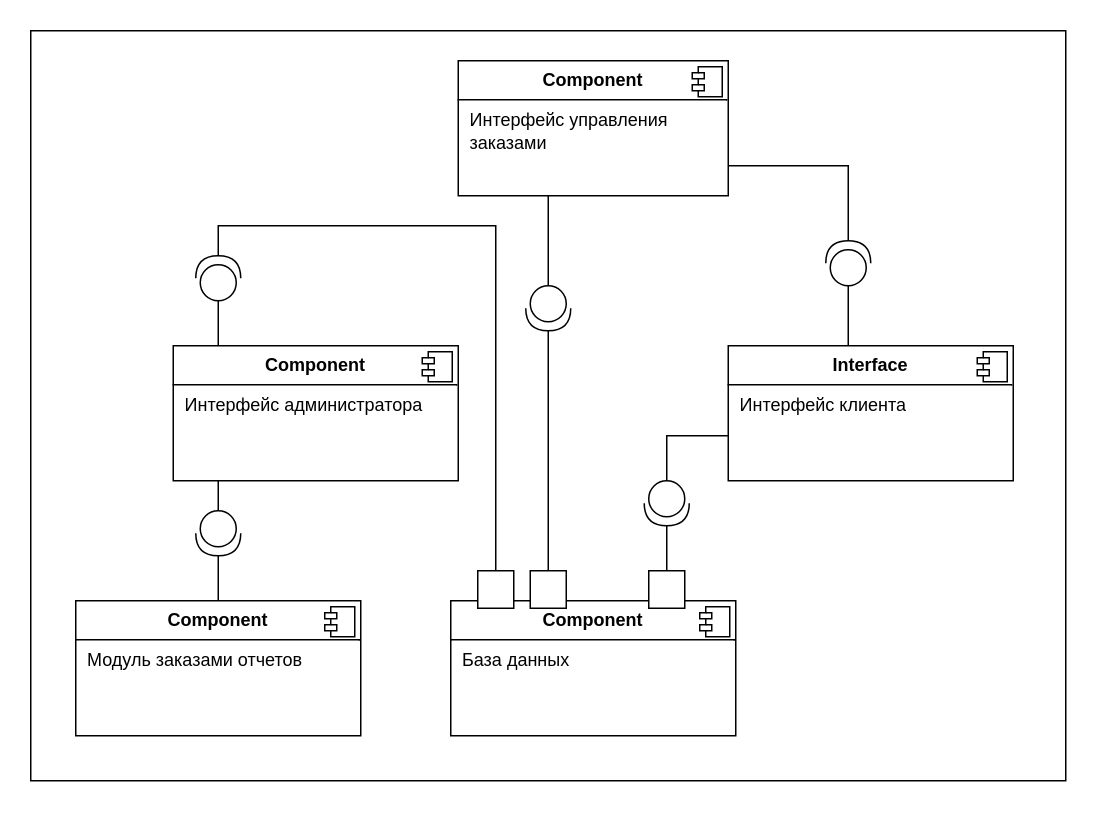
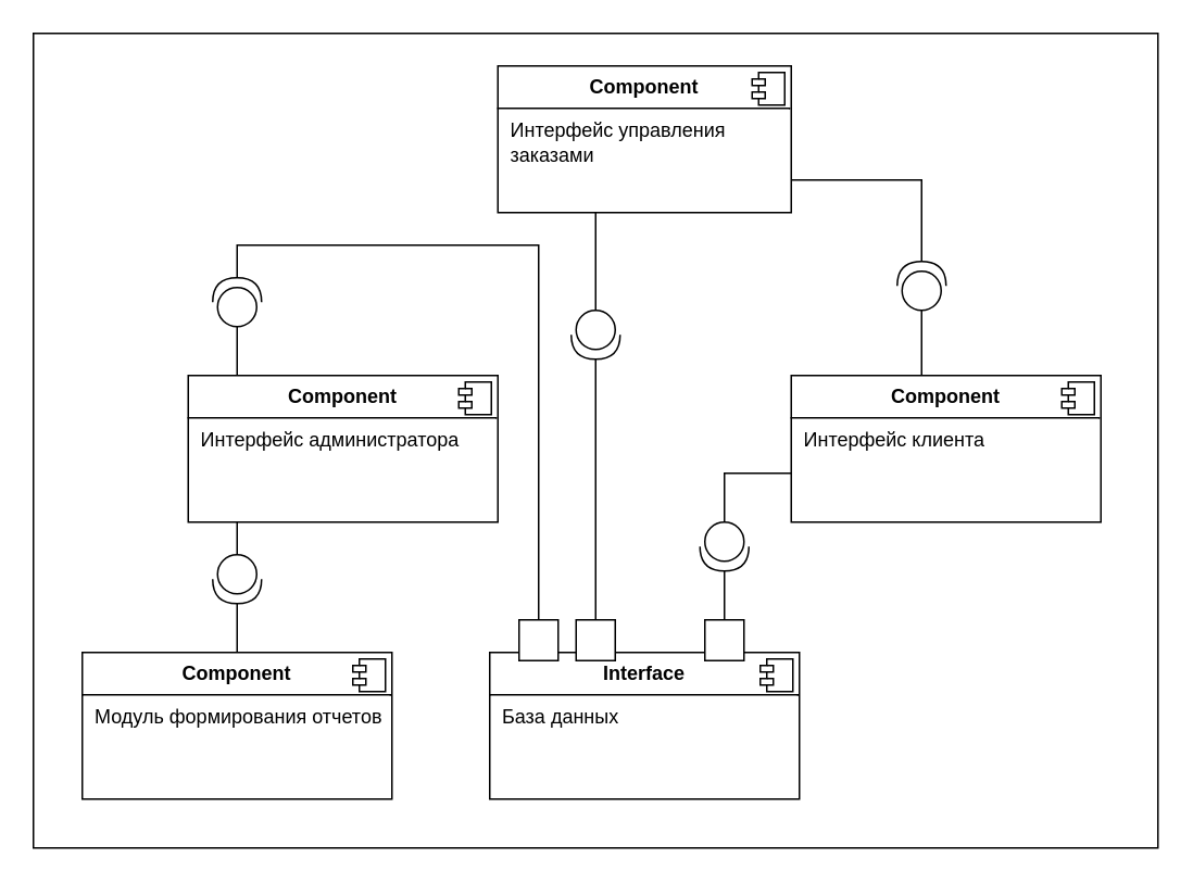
  <mxCell id="0" />
  <mxCell id="1" parent="0" />
  <mxCell id="2" value="" style="rounded=0;whiteSpace=wrap;html=1;movable=1;resizable=1;rotatable=1;deletable=1;editable=1;locked=0;connectable=1;" parent="1" vertex="1"><mxGeometry x="20" y="20" width="690" height="500" as="geometry" /></mxCell>
  <mxCell id="3" value="&lt;p style=&quot;margin:0px;margin-top:6px;text-align:center;&quot;&gt;&lt;b&gt;Component&lt;/b&gt;&lt;/p&gt;&lt;hr size=&quot;1&quot; style=&quot;border-style:solid;&quot;&gt;&lt;p style=&quot;margin:0px;margin-left:8px;&quot;&gt;Интерфейс управления заказами&lt;/p&gt;" style="align=left;overflow=fill;html=1;dropTarget=0;whiteSpace=wrap;" parent="1" vertex="1"><mxGeometry x="305" y="40" width="180" height="90" as="geometry" /></mxCell>
  <mxCell id="4" value="" style="shape=component;jettyWidth=8;jettyHeight=4;" parent="3" vertex="1"><mxGeometry x="1" width="20" height="20" relative="1" as="geometry"><mxPoint x="-24" y="4" as="offset" /></mxGeometry></mxCell>
- <mxCell id="5" value="&lt;p style=&quot;margin:0px;margin-top:6px;text-align:center;&quot;&gt;&lt;b&gt;Component&lt;/b&gt;&lt;/p&gt;&lt;hr size=&quot;1&quot; style=&quot;border-style:solid;&quot;&gt;&lt;p style=&quot;margin:0px;margin-left:8px;&quot;&gt;База данных&lt;/p&gt;" style="align=left;overflow=fill;html=1;dropTarget=0;whiteSpace=wrap;" parent="1" vertex="1"><mxGeometry x="300" y="400" width="190" height="90" as="geometry" /></mxCell>
+ <mxCell id="5" value="&lt;p style=&quot;margin:0px;margin-top:6px;text-align:center;&quot;&gt;&lt;b&gt;Interface&lt;/b&gt;&lt;/p&gt;&lt;hr size=&quot;1&quot; style=&quot;border-style:solid;&quot;&gt;&lt;p style=&quot;margin:0px;margin-left:8px;&quot;&gt;База данных&lt;/p&gt;" style="align=left;overflow=fill;html=1;dropTarget=0;whiteSpace=wrap;" parent="1" vertex="1"><mxGeometry x="300" y="400" width="190" height="90" as="geometry" /></mxCell>
  <mxCell id="6" value="" style="shape=component;jettyWidth=8;jettyHeight=4;" parent="5" vertex="1"><mxGeometry x="1" width="20" height="20" relative="1" as="geometry"><mxPoint x="-24" y="4" as="offset" /></mxGeometry></mxCell>
- <mxCell id="7" value="&lt;p style=&quot;margin:0px;margin-top:6px;text-align:center;&quot;&gt;&lt;b&gt;Component&lt;/b&gt;&lt;/p&gt;&lt;hr size=&quot;1&quot; style=&quot;border-style:solid;&quot;&gt;&lt;p style=&quot;margin:0px;margin-left:8px;&quot;&gt;Модуль заказами отчетов&lt;/p&gt;" style="align=left;overflow=fill;html=1;dropTarget=0;whiteSpace=wrap;" parent="1" vertex="1"><mxGeometry x="50" y="400" width="190" height="90" as="geometry" /></mxCell>
+ <mxCell id="7" value="&lt;p style=&quot;margin:0px;margin-top:6px;text-align:center;&quot;&gt;&lt;b&gt;Component&lt;/b&gt;&lt;/p&gt;&lt;hr size=&quot;1&quot; style=&quot;border-style:solid;&quot;&gt;&lt;p style=&quot;margin:0px;margin-left:8px;&quot;&gt;Модуль формирования отчетов&lt;/p&gt;" style="align=left;overflow=fill;html=1;dropTarget=0;whiteSpace=wrap;" parent="1" vertex="1"><mxGeometry x="50" y="400" width="190" height="90" as="geometry" /></mxCell>
  <mxCell id="8" value="" style="shape=component;jettyWidth=8;jettyHeight=4;" parent="7" vertex="1"><mxGeometry x="1" width="20" height="20" relative="1" as="geometry"><mxPoint x="-24" y="4" as="offset" /></mxGeometry></mxCell>
  <mxCell id="9" value="&lt;p style=&quot;margin:0px;margin-top:6px;text-align:center;&quot;&gt;&lt;b&gt;Component&lt;/b&gt;&lt;/p&gt;&lt;hr size=&quot;1&quot; style=&quot;border-style:solid;&quot;&gt;&lt;p style=&quot;margin:0px;margin-left:8px;&quot;&gt;Интерфейс администратора&lt;/p&gt;" style="align=left;overflow=fill;html=1;dropTarget=0;whiteSpace=wrap;" parent="1" vertex="1"><mxGeometry x="115" y="230" width="190" height="90" as="geometry" /></mxCell>
  <mxCell id="10" value="" style="shape=component;jettyWidth=8;jettyHeight=4;" parent="9" vertex="1"><mxGeometry x="1" width="20" height="20" relative="1" as="geometry"><mxPoint x="-24" y="4" as="offset" /></mxGeometry></mxCell>
- <mxCell id="11" value="&lt;p style=&quot;margin:0px;margin-top:6px;text-align:center;&quot;&gt;&lt;b&gt;Interface&lt;/b&gt;&lt;/p&gt;&lt;hr size=&quot;1&quot; style=&quot;border-style:solid;&quot;&gt;&lt;p style=&quot;margin:0px;margin-left:8px;&quot;&gt;Интерфейс клиента&lt;/p&gt;" style="align=left;overflow=fill;html=1;dropTarget=0;whiteSpace=wrap;" parent="1" vertex="1"><mxGeometry x="485" y="230" width="190" height="90" as="geometry" /></mxCell>
+ <mxCell id="11" value="&lt;p style=&quot;margin:0px;margin-top:6px;text-align:center;&quot;&gt;&lt;b&gt;Component&lt;/b&gt;&lt;/p&gt;&lt;hr size=&quot;1&quot; style=&quot;border-style:solid;&quot;&gt;&lt;p style=&quot;margin:0px;margin-left:8px;&quot;&gt;Интерфейс клиента&lt;/p&gt;" style="align=left;overflow=fill;html=1;dropTarget=0;whiteSpace=wrap;" parent="1" vertex="1"><mxGeometry x="485" y="230" width="190" height="90" as="geometry" /></mxCell>
  <mxCell id="12" value="" style="shape=component;jettyWidth=8;jettyHeight=4;" parent="11" vertex="1"><mxGeometry x="1" width="20" height="20" relative="1" as="geometry"><mxPoint x="-24" y="4" as="offset" /></mxGeometry></mxCell>
  <mxCell id="13" style="edgeStyle=orthogonalEdgeStyle;rounded=0;orthogonalLoop=1;jettySize=auto;html=1;exitX=0;exitY=0.5;exitDx=0;exitDy=0;exitPerimeter=0;fontSize=12;startSize=8;endSize=8;endArrow=none;startFill=0;" parent="1" source="14" target="9" edge="1"><mxGeometry relative="1" as="geometry"><Array as="points"><mxPoint x="145" y="220" /><mxPoint x="145" y="220" /></Array></mxGeometry></mxCell>
  <mxCell id="14" value="" style="shape=providedRequiredInterface;html=1;verticalLabelPosition=bottom;sketch=0;rotation=-90;direction=east;" parent="1" vertex="1"><mxGeometry x="130" y="170" width="30" height="30" as="geometry" /></mxCell>
  <mxCell id="15" style="edgeStyle=orthogonalEdgeStyle;rounded=0;orthogonalLoop=1;jettySize=auto;html=1;fontSize=12;startSize=8;endSize=8;endArrow=none;startFill=0;entryX=1;entryY=0.5;entryDx=0;entryDy=0;entryPerimeter=0;" parent="1" source="5" target="14" edge="1"><mxGeometry relative="1" as="geometry"><mxPoint x="145" y="130" as="sourcePoint" /><mxPoint x="130" y="170" as="targetPoint" /><Array as="points"><mxPoint x="330" y="150" /><mxPoint x="145" y="150" /></Array></mxGeometry></mxCell>
  <mxCell id="16" style="edgeStyle=orthogonalEdgeStyle;rounded=0;orthogonalLoop=1;jettySize=auto;html=1;exitX=1;exitY=0.5;exitDx=0;exitDy=0;exitPerimeter=0;fontSize=12;startSize=8;endSize=8;endArrow=none;startFill=0;" parent="1" source="29" target="5" edge="1"><mxGeometry relative="1" as="geometry"><mxPoint x="444" y="380" as="targetPoint" /><Array as="points"><mxPoint x="444" y="390" /><mxPoint x="444" y="390" /></Array></mxGeometry></mxCell>
  <mxCell id="17" value="" style="shape=providedRequiredInterface;html=1;verticalLabelPosition=bottom;sketch=0;rotation=-90;direction=west;" parent="1" vertex="1"><mxGeometry x="429" y="320" width="30" height="30" as="geometry" /></mxCell>
  <mxCell id="18" style="edgeStyle=orthogonalEdgeStyle;rounded=0;orthogonalLoop=1;jettySize=auto;html=1;fontSize=12;startSize=8;endSize=8;endArrow=none;startFill=0;entryX=0;entryY=0.5;entryDx=0;entryDy=0;entryPerimeter=0;" parent="1" source="11" target="17" edge="1"><mxGeometry relative="1" as="geometry"><mxPoint x="444" y="280" as="sourcePoint" /><mxPoint x="454" y="390" as="targetPoint" /><Array as="points"><mxPoint x="444" y="290" /></Array></mxGeometry></mxCell>
  <mxCell id="19" style="edgeStyle=orthogonalEdgeStyle;rounded=0;orthogonalLoop=1;jettySize=auto;html=1;exitX=1;exitY=0.5;exitDx=0;exitDy=0;exitPerimeter=0;fontSize=12;startSize=8;endSize=8;endArrow=none;startFill=0;" parent="1" source="20" target="5" edge="1"><mxGeometry relative="1" as="geometry"><mxPoint x="365" y="250" as="targetPoint" /><Array as="points"><mxPoint x="365" y="360" /><mxPoint x="365" y="360" /></Array></mxGeometry></mxCell>
  <mxCell id="20" value="" style="shape=providedRequiredInterface;html=1;verticalLabelPosition=bottom;sketch=0;rotation=-90;direction=west;" parent="1" vertex="1"><mxGeometry x="350" y="190" width="30" height="30" as="geometry" /></mxCell>
  <mxCell id="21" style="edgeStyle=orthogonalEdgeStyle;rounded=0;orthogonalLoop=1;jettySize=auto;html=1;fontSize=12;startSize=8;endSize=8;endArrow=none;startFill=0;entryX=0;entryY=0.5;entryDx=0;entryDy=0;entryPerimeter=0;" parent="1" source="3" target="20" edge="1"><mxGeometry relative="1" as="geometry"><mxPoint x="365" y="150" as="sourcePoint" /><mxPoint x="375" y="260" as="targetPoint" /><Array as="points"><mxPoint x="365" y="140" /><mxPoint x="365" y="140" /></Array></mxGeometry></mxCell>
  <mxCell id="22" style="edgeStyle=orthogonalEdgeStyle;rounded=0;orthogonalLoop=1;jettySize=auto;html=1;exitX=1;exitY=0.5;exitDx=0;exitDy=0;exitPerimeter=0;fontSize=12;startSize=8;endSize=8;endArrow=none;startFill=0;" parent="1" source="23" target="7" edge="1"><mxGeometry relative="1" as="geometry"><mxPoint x="454" y="410" as="targetPoint" /><Array as="points" /></mxGeometry></mxCell>
  <mxCell id="23" value="" style="shape=providedRequiredInterface;html=1;verticalLabelPosition=bottom;sketch=0;rotation=-90;direction=west;" parent="1" vertex="1"><mxGeometry x="130" y="340" width="30" height="30" as="geometry" /></mxCell>
  <mxCell id="24" style="edgeStyle=orthogonalEdgeStyle;rounded=0;orthogonalLoop=1;jettySize=auto;html=1;fontSize=12;startSize=8;endSize=8;endArrow=none;startFill=0;entryX=0;entryY=0.5;entryDx=0;entryDy=0;entryPerimeter=0;" parent="1" source="9" target="23" edge="1"><mxGeometry relative="1" as="geometry"><mxPoint x="495" y="300" as="sourcePoint" /><mxPoint x="464" y="400" as="targetPoint" /><Array as="points"><mxPoint x="175" y="320" /><mxPoint x="175" y="320" /></Array></mxGeometry></mxCell>
  <mxCell id="25" style="edgeStyle=orthogonalEdgeStyle;rounded=0;orthogonalLoop=1;jettySize=auto;html=1;exitX=1;exitY=0.5;exitDx=0;exitDy=0;exitPerimeter=0;fontSize=12;startSize=8;endSize=8;endArrow=none;startFill=0;" parent="1" source="26" target="3" edge="1"><mxGeometry relative="1" as="geometry"><mxPoint x="464" y="420" as="targetPoint" /><Array as="points"><mxPoint x="565" y="110" /></Array></mxGeometry></mxCell>
  <mxCell id="26" value="" style="shape=providedRequiredInterface;html=1;verticalLabelPosition=bottom;sketch=0;rotation=-90;direction=east;" parent="1" vertex="1"><mxGeometry x="550" y="160" width="30" height="30" as="geometry" /></mxCell>
  <mxCell id="27" style="edgeStyle=orthogonalEdgeStyle;rounded=0;orthogonalLoop=1;jettySize=auto;html=1;fontSize=12;startSize=8;endSize=8;endArrow=none;startFill=0;entryX=0;entryY=0.5;entryDx=0;entryDy=0;entryPerimeter=0;" parent="1" source="11" target="26" edge="1"><mxGeometry relative="1" as="geometry"><mxPoint x="505" y="310" as="sourcePoint" /><mxPoint x="474" y="410" as="targetPoint" /><Array as="points"><mxPoint x="565" y="230" /><mxPoint x="565" y="230" /></Array></mxGeometry></mxCell>
  <mxCell id="28" value="" style="edgeStyle=orthogonalEdgeStyle;rounded=0;orthogonalLoop=1;jettySize=auto;html=1;exitX=1;exitY=0.5;exitDx=0;exitDy=0;exitPerimeter=0;fontSize=12;startSize=8;endSize=8;endArrow=none;startFill=0;" parent="1" source="17" target="29" edge="1"><mxGeometry relative="1" as="geometry"><mxPoint x="444" y="400" as="targetPoint" /><Array as="points" /><mxPoint x="444" y="350" as="sourcePoint" /></mxGeometry></mxCell>
  <mxCell id="29" value="" style="rounded=0;whiteSpace=wrap;html=1;" parent="1" vertex="1"><mxGeometry x="432" y="380" width="24" height="25" as="geometry" /></mxCell>
  <mxCell id="30" value="" style="rounded=0;whiteSpace=wrap;html=1;" parent="1" vertex="1"><mxGeometry x="353" y="380" width="24" height="25" as="geometry" /></mxCell>
  <mxCell id="31" value="" style="rounded=0;whiteSpace=wrap;html=1;" vertex="1" parent="1"><mxGeometry x="318" y="380" width="24" height="25" as="geometry" /></mxCell>
